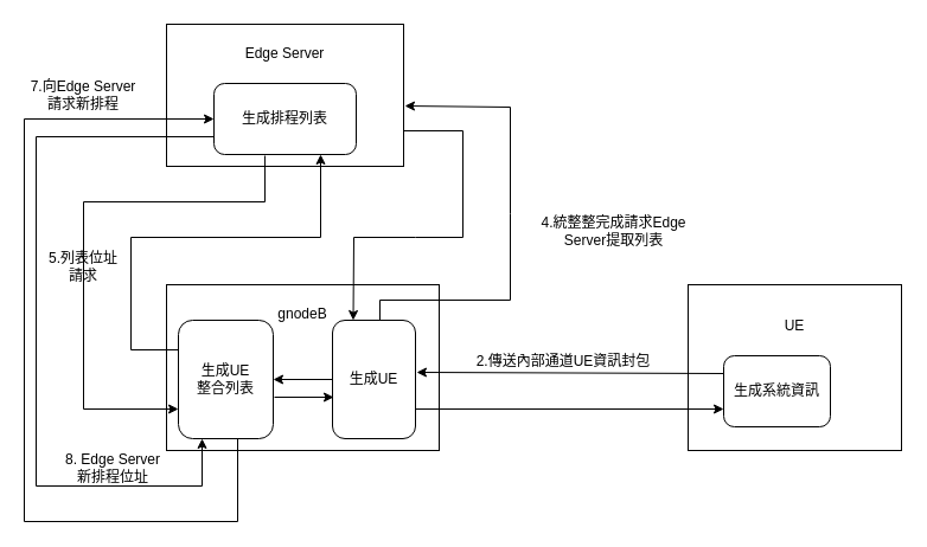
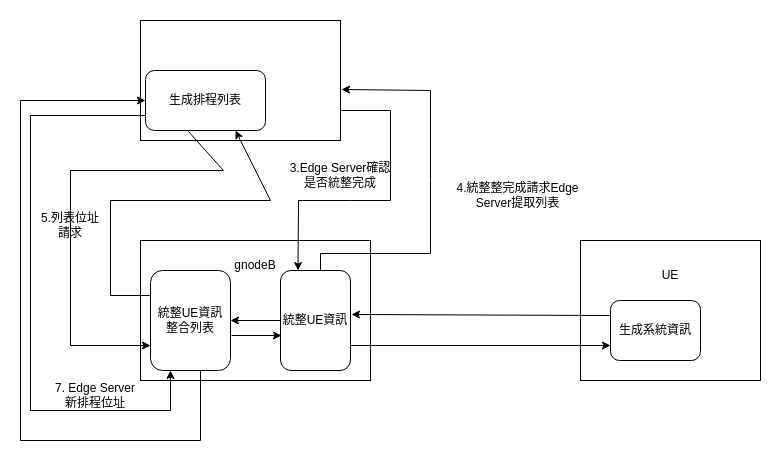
  <mxCell id="0" />
  <mxCell id="1" parent="0" />
  <mxCell id="2" value="" style="rounded=0;whiteSpace=wrap;html=1;" vertex="1" parent="1"><mxGeometry x="140" y="20" width="200" height="120" as="geometry" /></mxCell>
- <mxCell id="3" value="生成排程列表" style="rounded=1;whiteSpace=wrap;html=1;" vertex="1" parent="1"><mxGeometry x="180" y="70" width="120" height="60" as="geometry" /></mxCell>
- <mxCell id="4" value="Edge Server" style="text;html=1;strokeColor=none;fillColor=none;align=center;verticalAlign=middle;whiteSpace=wrap;rounded=0;" vertex="1" parent="1"><mxGeometry x="190" y="30" width="100" height="30" as="geometry" /></mxCell>
+ <mxCell id="3" value="生成排程列表" style="rounded=1;whiteSpace=wrap;html=1;" vertex="1" parent="1"><mxGeometry x="145" y="70" width="120" height="60" as="geometry" /></mxCell>
  <mxCell id="5" value="" style="rounded=0;whiteSpace=wrap;html=1;" vertex="1" parent="1"><mxGeometry x="580" y="240" width="180" height="140" as="geometry" /></mxCell>
  <mxCell id="6" value="" style="rounded=0;whiteSpace=wrap;html=1;" vertex="1" parent="1"><mxGeometry x="140" y="240" width="230" height="140" as="geometry" /></mxCell>
  <mxCell id="7" value="UE" style="text;html=1;strokeColor=none;fillColor=none;align=center;verticalAlign=middle;whiteSpace=wrap;rounded=0;" vertex="1" parent="1"><mxGeometry x="640" y="260" width="60" height="30" as="geometry" /></mxCell>
  <mxCell id="8" value="生成系統資訊" style="rounded=1;whiteSpace=wrap;html=1;" vertex="1" parent="1"><mxGeometry x="610" y="300" width="90" height="60" as="geometry" /></mxCell>
  <mxCell id="9" value="" style="endArrow=classic;html=1;rounded=0;entryX=0;entryY=0.75;entryDx=0;entryDy=0;exitX=1;exitY=0.75;exitDx=0;exitDy=0;" edge="1" parent="1" source="10" target="8"><mxGeometry width="50" height="50" relative="1" as="geometry"><mxPoint x="370" y="345" as="sourcePoint" /><mxPoint x="430" y="130" as="targetPoint" /></mxGeometry></mxCell>
- <mxCell id="10" value="生成UE" style="rounded=1;whiteSpace=wrap;html=1;" vertex="1" parent="1"><mxGeometry x="280" y="270" width="70" height="100" as="geometry" /></mxCell>
+ <mxCell id="10" value="統整UE資訊" style="rounded=1;whiteSpace=wrap;html=1;" vertex="1" parent="1"><mxGeometry x="280" y="270" width="70" height="100" as="geometry" /></mxCell>
  <mxCell id="11" value="" style="endArrow=classic;html=1;rounded=0;exitX=0;exitY=0.25;exitDx=0;exitDy=0;entryX=1.014;entryY=0.44;entryDx=0;entryDy=0;entryPerimeter=0;" edge="1" parent="1" source="8" target="10"><mxGeometry width="50" height="50" relative="1" as="geometry"><mxPoint x="380" y="170" as="sourcePoint" /><mxPoint x="350" y="320" as="targetPoint" /></mxGeometry></mxCell>
- <mxCell id="12" value="2.傳送內部通道UE資訊封包" style="text;html=1;strokeColor=none;fillColor=none;align=center;verticalAlign=middle;whiteSpace=wrap;rounded=0;" vertex="1" parent="1"><mxGeometry x="390" y="290" width="170" height="30" as="geometry" /></mxCell>
- <mxCell id="13" value="生成UE&lt;br&gt;整合列表" style="rounded=1;whiteSpace=wrap;html=1;" vertex="1" parent="1"><mxGeometry x="150" y="270" width="80" height="100" as="geometry" /></mxCell>
+ <mxCell id="13" value="統整UE資訊&lt;br&gt;整合列表" style="rounded=1;whiteSpace=wrap;html=1;" vertex="1" parent="1"><mxGeometry x="150" y="270" width="80" height="100" as="geometry" /></mxCell>
  <mxCell id="14" value="" style="endArrow=classic;html=1;rounded=0;exitX=0;exitY=0.5;exitDx=0;exitDy=0;entryX=1;entryY=0.5;entryDx=0;entryDy=0;" edge="1" parent="1" source="10" target="13"><mxGeometry width="50" height="50" relative="1" as="geometry"><mxPoint x="380" y="150" as="sourcePoint" /><mxPoint x="430" y="100" as="targetPoint" /></mxGeometry></mxCell>
  <mxCell id="15" value="" style="endArrow=classic;html=1;rounded=0;exitX=0;exitY=0.25;exitDx=0;exitDy=0;entryX=0.75;entryY=1;entryDx=0;entryDy=0;" edge="1" parent="1" source="13" target="3"><mxGeometry width="50" height="50" relative="1" as="geometry"><mxPoint x="380" y="150" as="sourcePoint" /><mxPoint x="240" y="200" as="targetPoint" /><Array as="points"><mxPoint x="110" y="295" /><mxPoint x="110" y="200" /><mxPoint x="270" y="200" /></Array></mxGeometry></mxCell>
  <mxCell id="16" value="" style="endArrow=classic;html=1;rounded=0;exitX=0.358;exitY=1.017;exitDx=0;exitDy=0;exitPerimeter=0;entryX=0;entryY=0.75;entryDx=0;entryDy=0;" edge="1" parent="1" source="3" target="13"><mxGeometry width="50" height="50" relative="1" as="geometry"><mxPoint x="210" y="170" as="sourcePoint" /><mxPoint x="70" y="360" as="targetPoint" /><Array as="points"><mxPoint x="223" y="170" /><mxPoint x="70" y="170" /><mxPoint x="70" y="345" /></Array></mxGeometry></mxCell>
  <mxCell id="17" value="" style="endArrow=classic;html=1;rounded=0;entryX=1.005;entryY=0.575;entryDx=0;entryDy=0;entryPerimeter=0;" edge="1" parent="1" target="2"><mxGeometry width="50" height="50" relative="1" as="geometry"><mxPoint x="320" y="270" as="sourcePoint" /><mxPoint x="430" y="100" as="targetPoint" /><Array as="points"><mxPoint x="320" y="253" /><mxPoint x="430" y="253" /><mxPoint x="430" y="180" /><mxPoint x="430" y="90" /></Array></mxGeometry></mxCell>
  <mxCell id="18" value="" style="endArrow=classic;html=1;rounded=0;exitX=1;exitY=0.75;exitDx=0;exitDy=0;entryX=0.25;entryY=0;entryDx=0;entryDy=0;" edge="1" parent="1" source="2" target="10"><mxGeometry x="-0.223" y="77" width="50" height="50" relative="1" as="geometry"><mxPoint x="380" y="150" as="sourcePoint" /><mxPoint x="410" y="170" as="targetPoint" /><Array as="points"><mxPoint x="390" y="110" /><mxPoint x="390" y="200" /><mxPoint x="350" y="200" /><mxPoint x="298" y="200" /></Array><mxPoint as="offset" /></mxGeometry></mxCell>
  <mxCell id="19" value="4.統整整完成請求Edge Server提取列表" style="text;html=1;strokeColor=none;fillColor=none;align=center;verticalAlign=middle;whiteSpace=wrap;rounded=0;" vertex="1" parent="1"><mxGeometry x="455" y="170" width="125" height="50" as="geometry" /></mxCell>
+ <mxCell id="20" value="3.Edge Server確認是否統整完成" style="text;html=1;strokeColor=none;fillColor=none;align=center;verticalAlign=middle;whiteSpace=wrap;rounded=0;" vertex="1" parent="1"><mxGeometry x="285" y="160" width="110" height="30" as="geometry" /></mxCell>
  <mxCell id="21" value="5.列表位址請求" style="text;html=1;strokeColor=none;fillColor=none;align=center;verticalAlign=middle;whiteSpace=wrap;rounded=0;" vertex="1" parent="1"><mxGeometry x="40" y="210" width="60" height="30" as="geometry" /></mxCell>
  <mxCell id="22" value="" style="endArrow=classic;html=1;rounded=0;exitX=0;exitY=0.75;exitDx=0;exitDy=0;entryX=0.25;entryY=1;entryDx=0;entryDy=0;" edge="1" parent="1" source="3" target="13"><mxGeometry width="50" height="50" relative="1" as="geometry"><mxPoint x="380" y="90" as="sourcePoint" /><mxPoint x="190" y="410" as="targetPoint" /><Array as="points"><mxPoint x="30" y="115" /><mxPoint x="30" y="410" /><mxPoint x="170" y="410" /></Array></mxGeometry></mxCell>
  <mxCell id="23" value="" style="endArrow=classic;html=1;rounded=0;exitX=0.625;exitY=1;exitDx=0;exitDy=0;exitPerimeter=0;entryX=0;entryY=0.5;entryDx=0;entryDy=0;" edge="1" parent="1" source="13" target="3"><mxGeometry width="50" height="50" relative="1" as="geometry"><mxPoint x="380" y="250" as="sourcePoint" /><mxPoint x="200" y="430" as="targetPoint" /><Array as="points"><mxPoint x="200" y="440" /><mxPoint x="20" y="440" /><mxPoint x="20" y="100" /></Array></mxGeometry></mxCell>
- <mxCell id="24" value="7.向Edge Server 請求新排程" style="text;html=1;strokeColor=none;fillColor=none;align=center;verticalAlign=middle;whiteSpace=wrap;rounded=0;" vertex="1" parent="1"><mxGeometry x="20" y="65" width="100" height="30" as="geometry" /></mxCell>
- <mxCell id="25" value="8. Edge Server新排程位址" style="text;html=1;strokeColor=none;fillColor=none;align=center;verticalAlign=middle;whiteSpace=wrap;rounded=0;" vertex="1" parent="1"><mxGeometry x="50" y="380" width="90" height="30" as="geometry" /></mxCell>
+ <mxCell id="25" value="7. Edge Server新排程位址" style="text;html=1;strokeColor=none;fillColor=none;align=center;verticalAlign=middle;whiteSpace=wrap;rounded=0;" vertex="1" parent="1"><mxGeometry x="50" y="380" width="90" height="30" as="geometry" /></mxCell>
  <mxCell id="26" value="" style="endArrow=classic;html=1;rounded=0;exitX=1.013;exitY=0.65;exitDx=0;exitDy=0;exitPerimeter=0;entryX=0.014;entryY=0.65;entryDx=0;entryDy=0;entryPerimeter=0;" edge="1" parent="1" source="13" target="10"><mxGeometry width="50" height="50" relative="1" as="geometry"><mxPoint x="380" y="220" as="sourcePoint" /><mxPoint x="430" y="170" as="targetPoint" /></mxGeometry></mxCell>
  <mxCell id="27" value="gnodeB" style="text;html=1;strokeColor=none;fillColor=none;align=center;verticalAlign=middle;whiteSpace=wrap;rounded=0;" vertex="1" parent="1"><mxGeometry x="225" y="250" width="60" height="30" as="geometry" /></mxCell>
